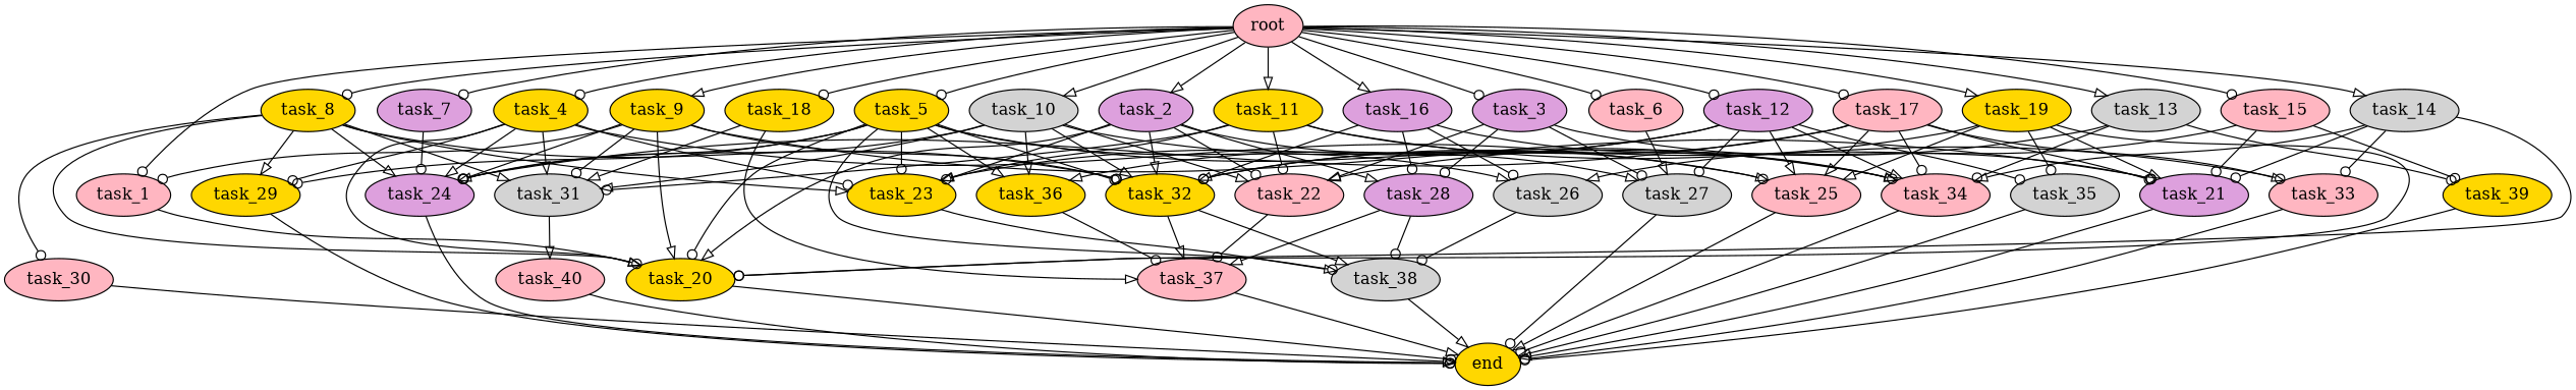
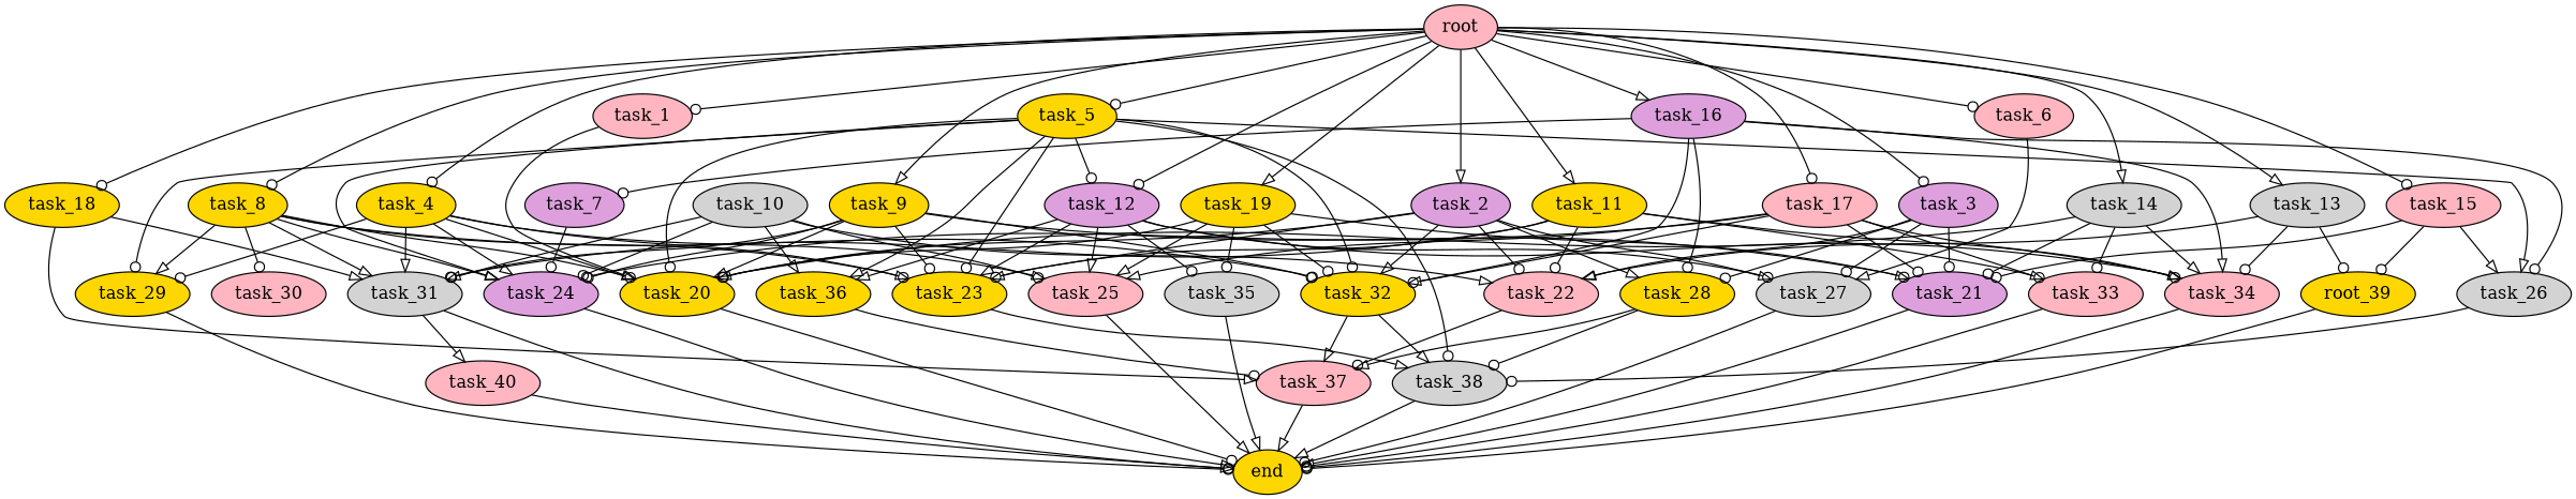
  digraph {
    node [fillcolor=gold style=filled]
    edge [arrowhead=odot]
    root [fillcolor=lightpink]
    task_1 [fillcolor=lightpink]
    task_2 [fillcolor=plum]
    task_3 [fillcolor=plum]
    task_4
    task_5
    task_6 [fillcolor=lightpink]
    task_7 [fillcolor=plum]
    task_8
    task_9
    task_10 [fillcolor=lightgrey]
    task_11
    task_12 [fillcolor=plum]
    task_13 [fillcolor=lightgrey]
    task_14 [fillcolor=lightgrey]
    task_15 [fillcolor=lightpink]
    task_16 [fillcolor=plum]
    task_17 [fillcolor=lightpink]
    task_18
    task_19
    task_20
    task_22 [fillcolor=lightpink]
    task_23
    task_27 [fillcolor=lightgrey]
-   task_28 [fillcolor=plum]
+   task_28
    task_32
    task_21 [fillcolor=plum]
    task_24 [fillcolor=plum]
    task_25 [fillcolor=lightpink]
    task_29
    task_31 [fillcolor=lightgrey]
    task_26 [fillcolor=lightgrey]
    task_34 [fillcolor=lightpink]
    task_36
    task_38 [fillcolor=lightgrey]
    task_30 [fillcolor=lightpink]
    task_33 [fillcolor=lightpink]
    task_35 [fillcolor=lightgrey]
-   task_39
+   task_39 [label=root_39]
    task_37 [fillcolor=lightpink]
    end
    task_40 [fillcolor=lightpink]
    root -> task_1
    root -> task_2 [arrowhead=onormal]
    root -> task_3
    root -> task_4
    root -> task_5
    root -> task_6
-   root -> task_7
+   task_16 -> task_7
    root -> task_8
    root -> task_9 [arrowhead=onormal]
-   root -> task_10 [arrowhead=onormal]
    root -> task_11 [arrowhead=onormal]
    root -> task_12
    root -> task_13 [arrowhead=onormal]
    root -> task_14 [arrowhead=onormal]
    root -> task_15
    root -> task_16 [arrowhead=onormal]
    root -> task_17
    root -> task_18
    root -> task_19 [arrowhead=onormal]
    task_1 -> task_20 [arrowhead=onormal]
    task_2 -> task_20 [arrowhead=onormal]
    task_2 -> task_22
    task_2 -> task_23 [arrowhead=onormal]
    task_2 -> task_27 [arrowhead=onormal]
    task_2 -> task_28 [arrowhead=onormal]
    task_2 -> task_32 [arrowhead=onormal]
    task_3 -> task_22 [arrowhead=onormal]
    task_3 -> task_27
    task_3 -> task_28
    task_3 -> task_21
    task_4 -> task_20 [arrowhead=onormal]
    task_4 -> task_23
    task_4 -> task_24 [arrowhead=onormal]
    task_4 -> task_25 [arrowhead=onormal]
    task_4 -> task_29
    task_4 -> task_31 [arrowhead=onormal]
    task_5 -> task_20
    task_5 -> task_23
    task_5 -> task_32
    task_5 -> task_24 [arrowhead=onormal]
    task_5 -> task_29
    task_5 -> task_26 [arrowhead=onormal]
-   task_5 -> task_34
+   task_5 -> task_12
    task_5 -> task_36 [arrowhead=onormal]
    task_5 -> task_38
    task_6 -> task_27 [arrowhead=onormal]
    task_7 -> task_24
    task_8 -> task_20
    task_8 -> task_23 [arrowhead=onormal]
    task_8 -> task_32
    task_8 -> task_24 [arrowhead=onormal]
    task_8 -> task_29 [arrowhead=onormal]
    task_8 -> task_31 [arrowhead=onormal]
    task_8 -> task_30
    task_9 -> task_20 [arrowhead=onormal]
-   task_9 -> task_1
+   task_9 -> task_23
    task_9 -> task_32
    task_9 -> task_21
    task_9 -> task_24
    task_9 -> task_31
    task_10 -> task_22 [arrowhead=onormal]
-   task_10 -> task_32 [arrowhead=onormal]
    task_10 -> task_24
    task_10 -> task_25
    task_10 -> task_31 [arrowhead=onormal]
    task_10 -> task_36 [arrowhead=onormal]
    task_11 -> task_22
    task_11 -> task_23
    task_11 -> task_31
    task_11 -> task_34 [arrowhead=onormal]
    task_11 -> task_33
    task_12 -> task_23 [arrowhead=onormal]
    task_12 -> task_27
    task_12 -> task_25 [arrowhead=onormal]
    task_12 -> task_34 [arrowhead=onormal]
    task_12 -> task_36 [arrowhead=onormal]
    task_12 -> task_35
    task_13 -> task_22 [arrowhead=onormal]
    task_13 -> task_34
    task_13 -> task_39
    task_14 -> task_20
    task_14 -> task_21
    task_14 -> task_34 [arrowhead=onormal]
    task_14 -> task_33
    task_15 -> task_21
    task_15 -> task_26 [arrowhead=onormal]
    task_15 -> task_39
    task_16 -> task_28
    task_16 -> task_32 [arrowhead=onormal]
    task_16 -> task_26
    task_16 -> task_34 [arrowhead=onormal]
    task_17 -> task_32
    task_17 -> task_21
    task_17 -> task_24
    task_17 -> task_25 [arrowhead=onormal]
    task_17 -> task_34
    task_17 -> task_33 [arrowhead=onormal]
    task_18 -> task_31 [arrowhead=onormal]
    task_18 -> task_37 [arrowhead=onormal]
    task_19 -> task_20
    task_19 -> task_32
    task_19 -> task_21 [arrowhead=onormal]
    task_19 -> task_25 [arrowhead=onormal]
    task_19 -> task_35
    task_20 -> end
    task_22 -> task_37
    task_23 -> task_38 [arrowhead=onormal]
    task_27 -> end
    task_28 -> task_38
    task_28 -> task_37 [arrowhead=onormal]
    task_32 -> task_38 [arrowhead=onormal]
    task_32 -> task_37 [arrowhead=onormal]
    task_21 -> end [arrowhead=onormal]
    task_24 -> end [arrowhead=onormal]
    task_25 -> end [arrowhead=onormal]
    task_29 -> end
    task_31 -> task_40 [arrowhead=onormal]
    task_26 -> task_38
    task_34 -> end
    task_36 -> task_37
    task_38 -> end [arrowhead=onormal]
-   task_30 -> end [arrowhead=onormal]
+   task_31 -> end [arrowhead=onormal]
    task_33 -> end
    task_35 -> end [arrowhead=onormal]
    task_39 -> end
    task_37 -> end [arrowhead=onormal]
    task_40 -> end
  }
